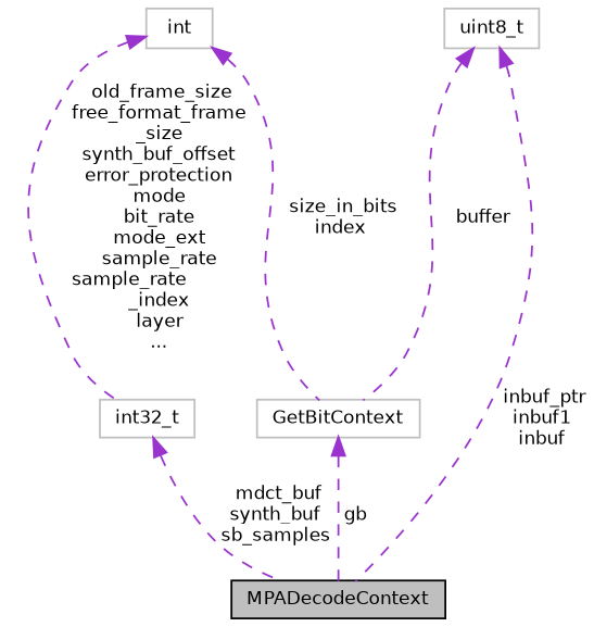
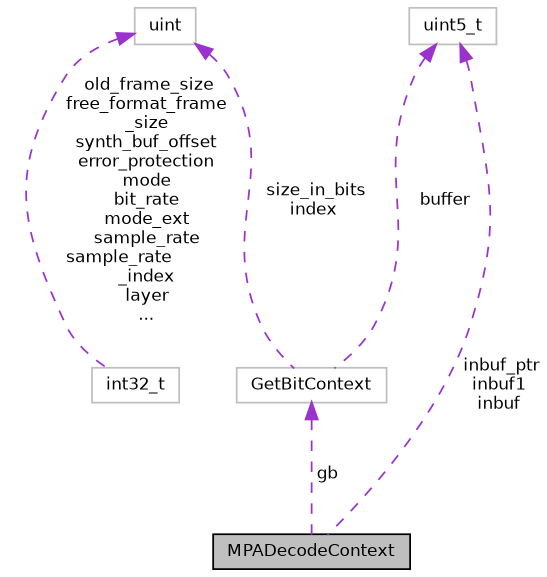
  digraph {
    node [color=grey75 fontname=Helvetica fontsize=10 shape=record]
    edge [color=darkorchid3 dir=back fontname=Helvetica fontsize=10 labelfontname=Helvetica labelfontsize=10 style=dashed]
    n1 [color=black fillcolor=grey75 fontcolor=black height=0.2 label=MPADecodeContext style=filled width=0.4]
    n2 [height=0.2 label=GetBitContext width=0.4]
-   n3 [height=0.2 label=int width=0.4]
+   n3 [height=0.2 label=uint width=0.4]
    n4 [height=0.2 label=int32_t width=0.4]
-   n5 [height=0.2 label=uint8_t width=0.4]
+   n5 [height=0.2 label=uint5_t width=0.4]
    n2 -> n1 [label=" gb"]
    n3 -> n2 [label=" size_in_bits\nindex"]
    n3 -> n4 [label=" old_frame_size\nfree_format_frame\l_size\nsynth_buf_offset\nerror_protection\nmode\nbit_rate\nmode_ext\nsample_rate\nsample_rate\l_index\nlayer\n..."]
-   n4 -> n1 [label=" mdct_buf\nsynth_buf\nsb_samples"]
    n5 -> n1 [label=" inbuf_ptr\ninbuf1\ninbuf"]
    n5 -> n2 [label=" buffer"]
  }
